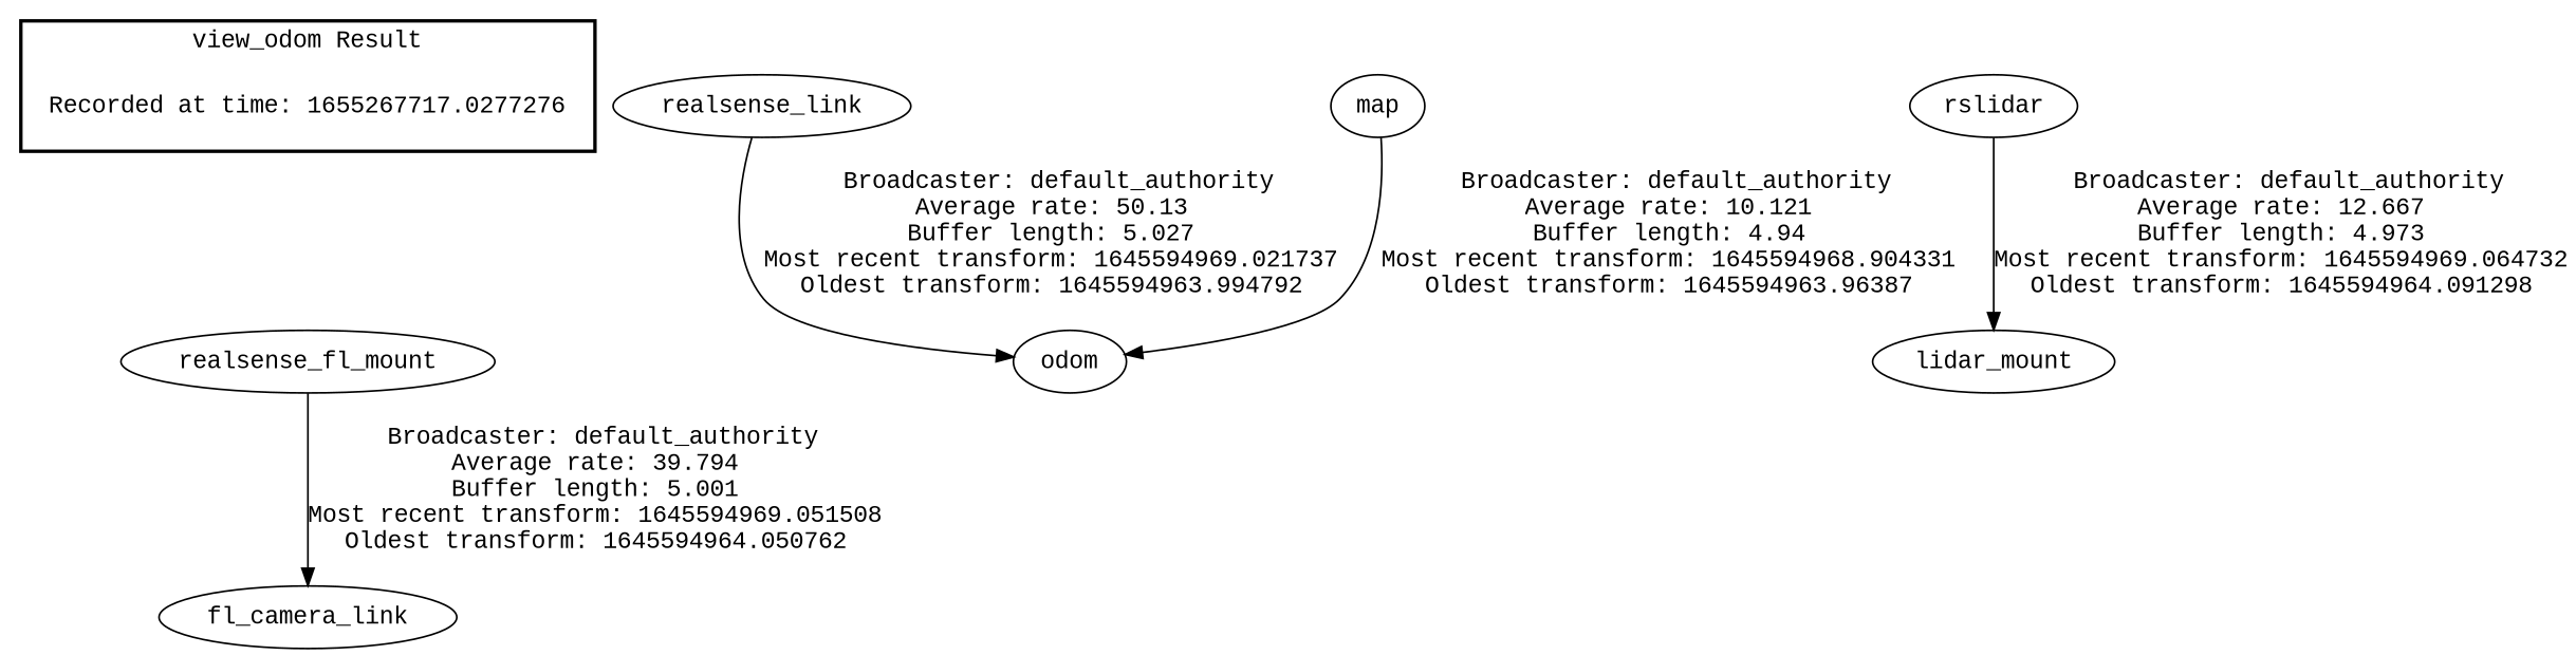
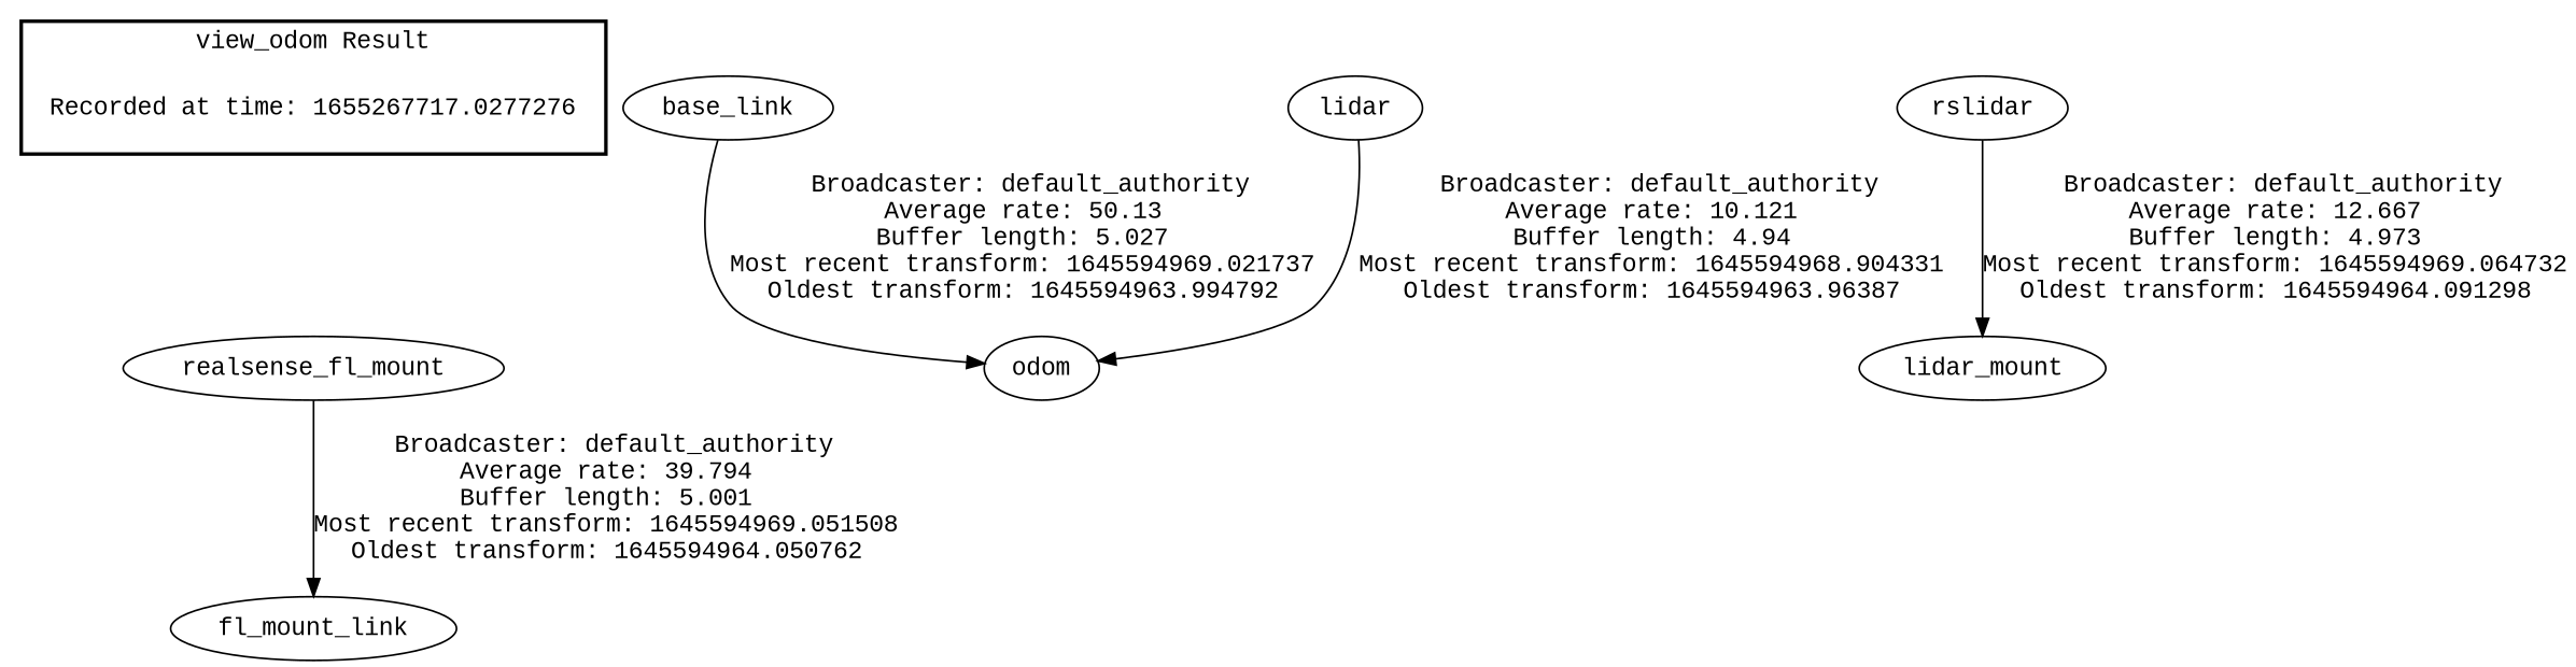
  digraph {
    fontname="Liberation Mono"
    node [fontname="Liberation Mono"]
    edge [fontname="Liberation Mono"]
    "Recorded at time: 1655267717.0277276" [shape=plaintext]
    realsense_fl_mount
-   base_link [label=realsense_link]
+   base_link
    odom
-   map
+   map [label=lidar]
    rslidar
    lidar_mount
-   fl_camera_link
+   fl_camera_link [label=fl_mount_link]
    subgraph cluster_1 {
      color=black
      label="view_odom Result"
      style=bold
      "Recorded at time: 1655267717.0277276"
    }
    "Recorded at time: 1655267717.0277276" -> realsense_fl_mount [style=invis]
    realsense_fl_mount -> fl_camera_link [label=" Broadcaster: default_authority\nAverage rate: 39.794\nBuffer length: 5.001\nMost recent transform: 1645594969.051508\nOldest transform: 1645594964.050762\n"]
    base_link -> odom [label=" Broadcaster: default_authority\nAverage rate: 50.13\nBuffer length: 5.027\nMost recent transform: 1645594969.021737\nOldest transform: 1645594963.994792\n"]
    map -> odom [label=" Broadcaster: default_authority\nAverage rate: 10.121\nBuffer length: 4.94\nMost recent transform: 1645594968.904331\nOldest transform: 1645594963.96387\n"]
    rslidar -> lidar_mount [label=" Broadcaster: default_authority\nAverage rate: 12.667\nBuffer length: 4.973\nMost recent transform: 1645594969.064732\nOldest transform: 1645594964.091298\n"]
  }
